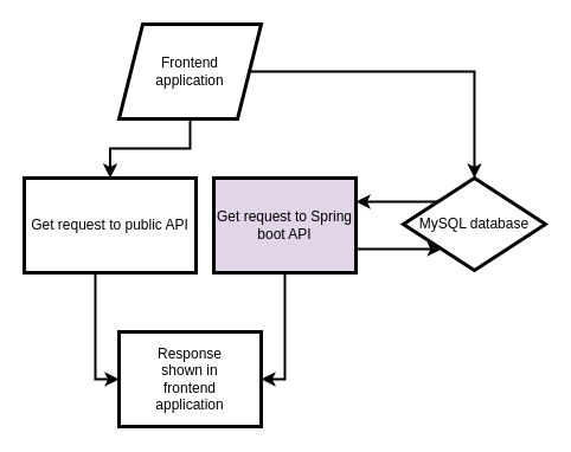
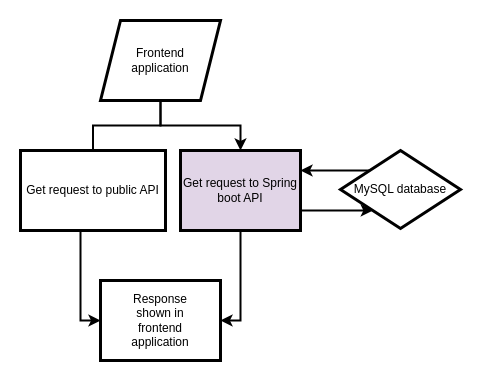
  <mxCell id="0" />
  <mxCell id="1" parent="0" />
- <mxCell id="2" value="" style="edgeStyle=orthogonalEdgeStyle;rounded=0;orthogonalLoop=1;jettySize=auto;html=1;strokeWidth=2;" parent="1" source="4" target="6" edge="1"><mxGeometry relative="1" as="geometry" /></mxCell>
- <mxCell id="3" style="edgeStyle=orthogonalEdgeStyle;rounded=0;orthogonalLoop=1;jettySize=auto;html=1;strokeWidth=2;" parent="1" source="4" target="13" edge="1"><mxGeometry relative="1" as="geometry" /></mxCell>
+ <mxCell id="2" value="" style="edgeStyle=orthogonalEdgeStyle;rounded=0;orthogonalLoop=1;jettySize=auto;html=1;strokeWidth=2;endArrow=none;" parent="1" source="4" target="6" edge="1"><mxGeometry relative="1" as="geometry" /></mxCell>
+ <mxCell id="3" style="edgeStyle=orthogonalEdgeStyle;rounded=0;orthogonalLoop=1;jettySize=auto;html=1;entryX=0.5;entryY=0;entryDx=0;entryDy=0;strokeWidth=2;" parent="1" source="4" target="11" edge="1"><mxGeometry relative="1" as="geometry" /></mxCell>
  <mxCell id="4" value="Frontend&lt;br&gt;application" style="shape=parallelogram;perimeter=parallelogramPerimeter;whiteSpace=wrap;html=1;fixedSize=1;strokeWidth=3;" parent="1" vertex="1"><mxGeometry x="100" y="20" width="120" height="80" as="geometry" /></mxCell>
  <mxCell id="5" value="" style="edgeStyle=orthogonalEdgeStyle;rounded=0;orthogonalLoop=1;jettySize=auto;html=1;strokeWidth=2;" parent="1" source="6" target="7" edge="1"><mxGeometry relative="1" as="geometry"><Array as="points"><mxPoint x="80" y="320" /></Array></mxGeometry></mxCell>
  <mxCell id="6" value="Get request to public API" style="rounded=0;whiteSpace=wrap;html=1;strokeWidth=3;" parent="1" vertex="1"><mxGeometry x="20" y="150" width="145" height="80" as="geometry" /></mxCell>
  <mxCell id="7" value="" style="rounded=0;whiteSpace=wrap;html=1;strokeWidth=3;" parent="1" vertex="1"><mxGeometry x="100" y="280" width="120" height="80" as="geometry" /></mxCell>
  <mxCell id="8" value="Response shown in frontend application" style="text;html=1;strokeColor=none;fillColor=none;align=center;verticalAlign=middle;whiteSpace=wrap;rounded=0;" parent="1" vertex="1"><mxGeometry x="140" y="310" width="40" height="20" as="geometry" /></mxCell>
  <mxCell id="9" style="edgeStyle=orthogonalEdgeStyle;rounded=0;orthogonalLoop=1;jettySize=auto;html=1;entryX=1;entryY=0.5;entryDx=0;entryDy=0;strokeWidth=2;" parent="1" source="11" target="7" edge="1"><mxGeometry relative="1" as="geometry"><Array as="points"><mxPoint x="240" y="320" /></Array></mxGeometry></mxCell>
  <mxCell id="10" value="" style="edgeStyle=orthogonalEdgeStyle;rounded=0;orthogonalLoop=1;jettySize=auto;html=1;strokeWidth=2;" parent="1" source="11" target="13" edge="1"><mxGeometry relative="1" as="geometry"><Array as="points"><mxPoint x="330" y="210" /><mxPoint x="330" y="210" /></Array></mxGeometry></mxCell>
  <mxCell id="11" value="Get request to Spring boot API" style="rounded=0;whiteSpace=wrap;html=1;strokeWidth=3;fillColor=#e1d5e7;" parent="1" vertex="1"><mxGeometry x="180" y="150" width="120" height="80" as="geometry" /></mxCell>
  <mxCell id="12" value="" style="edgeStyle=orthogonalEdgeStyle;rounded=0;orthogonalLoop=1;jettySize=auto;html=1;strokeWidth=2;" parent="1" source="13" target="11" edge="1"><mxGeometry relative="1" as="geometry"><Array as="points"><mxPoint x="330" y="170" /><mxPoint x="330" y="170" /></Array></mxGeometry></mxCell>
  <mxCell id="13" value="MySQL database" style="rhombus;whiteSpace=wrap;html=1;strokeWidth=3;sketch=0;shadow=0;glass=0;" parent="1" vertex="1"><mxGeometry x="340" y="150" width="120" height="78" as="geometry" /></mxCell>
